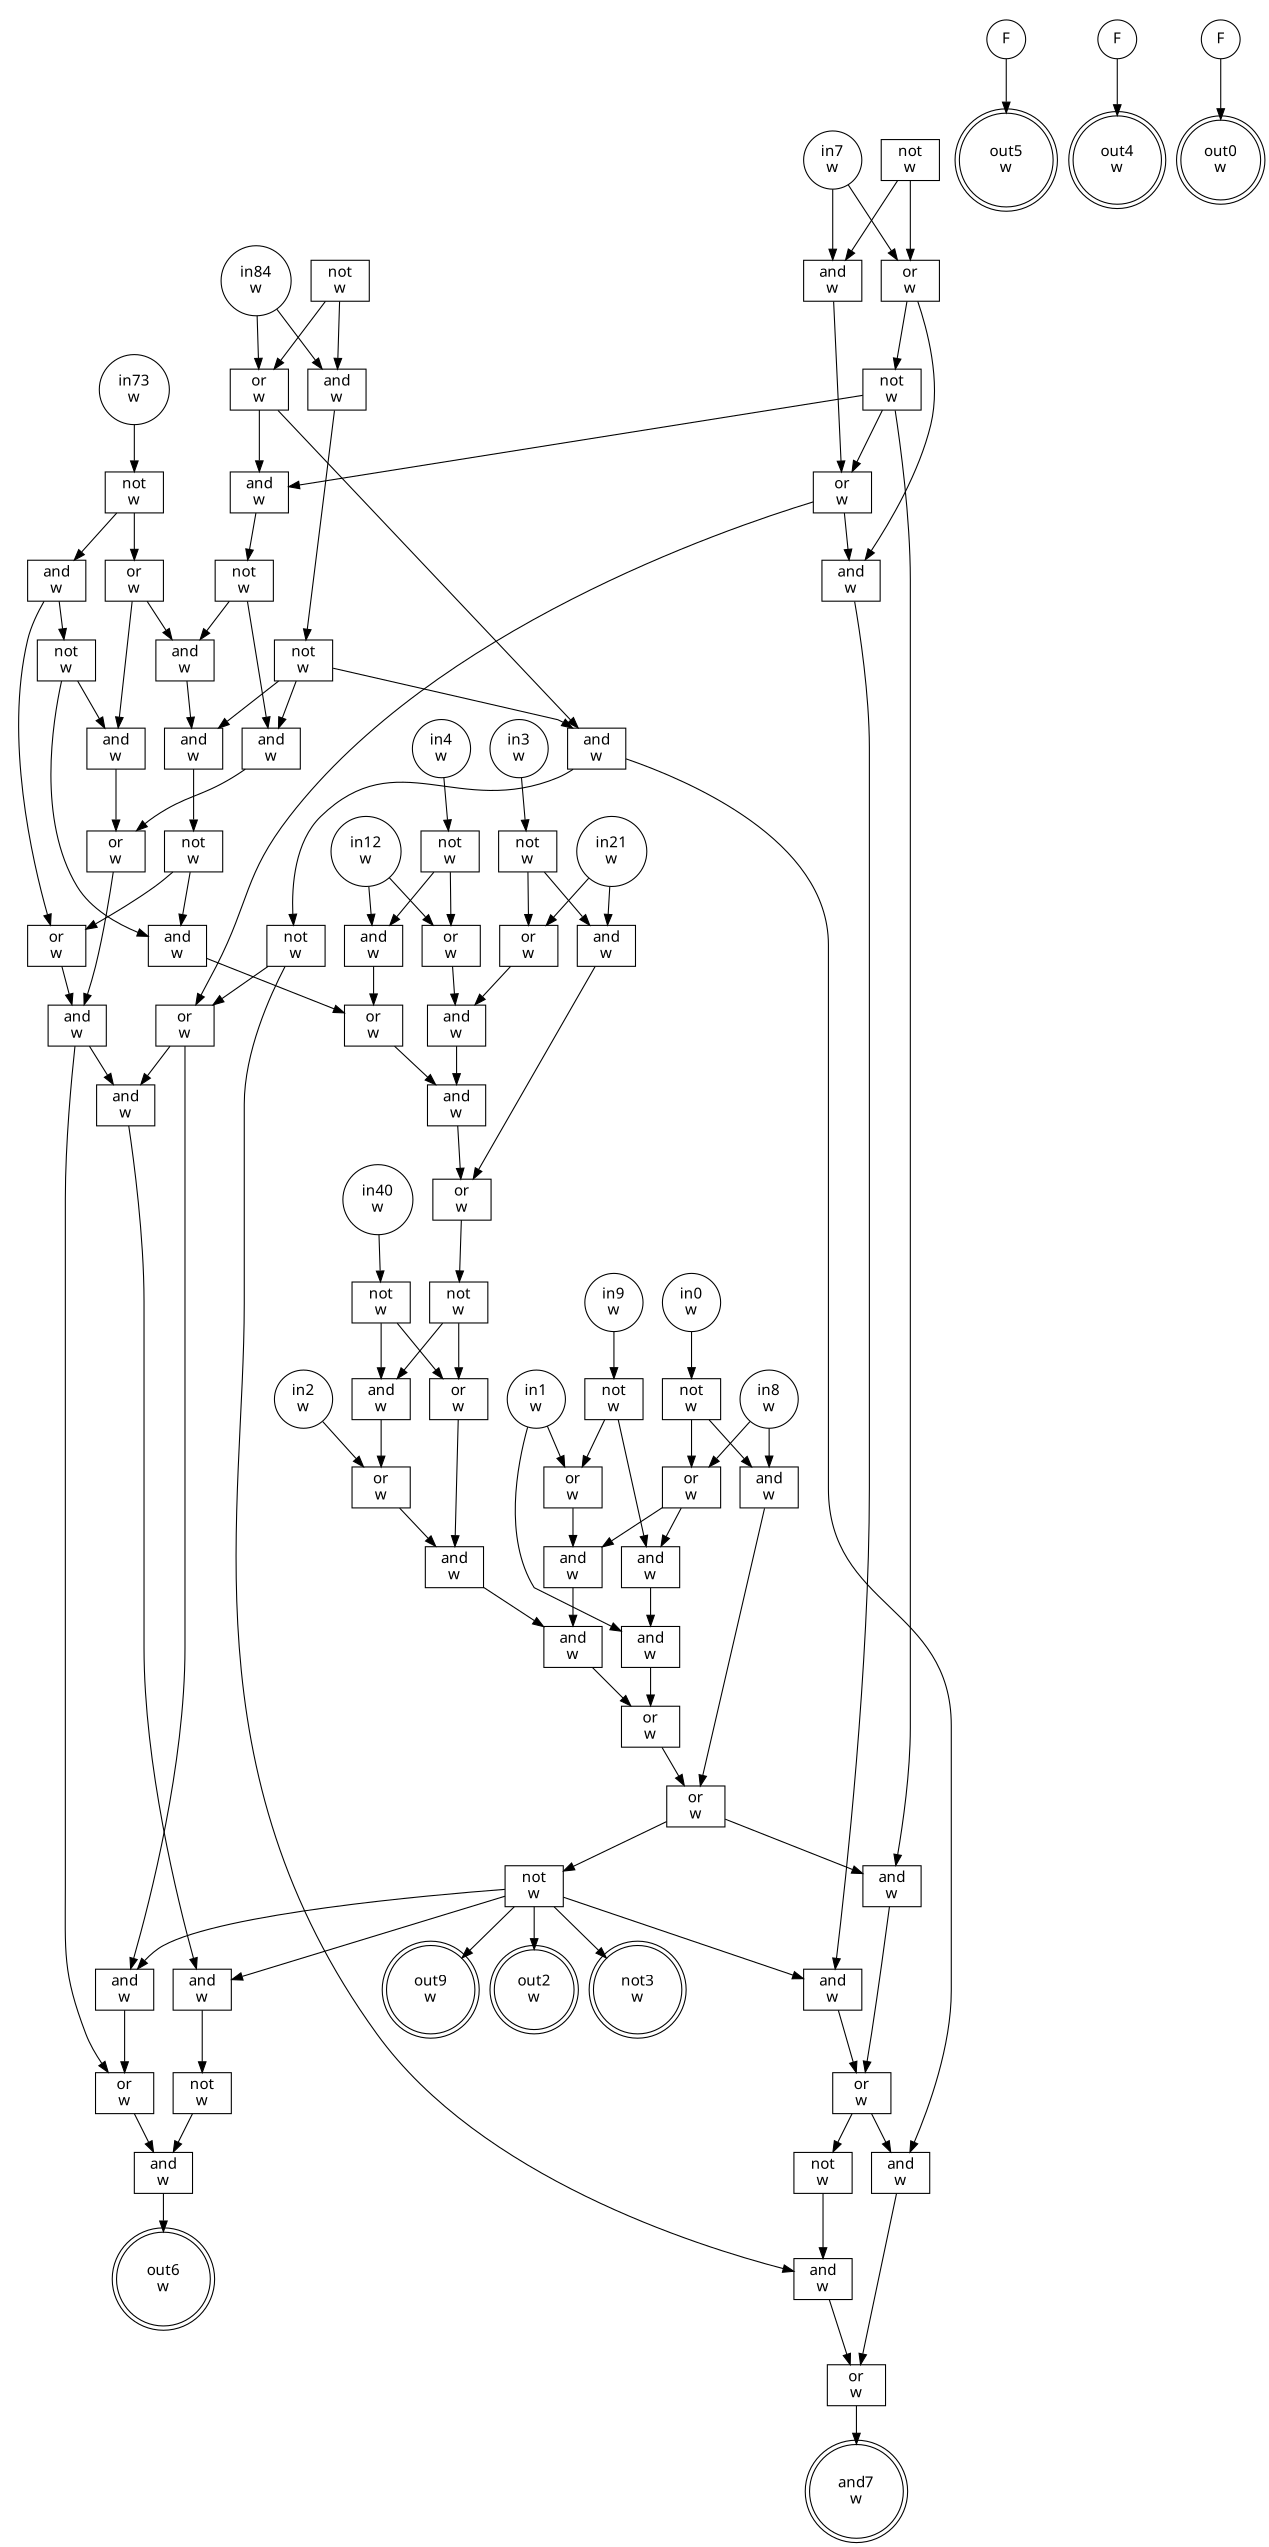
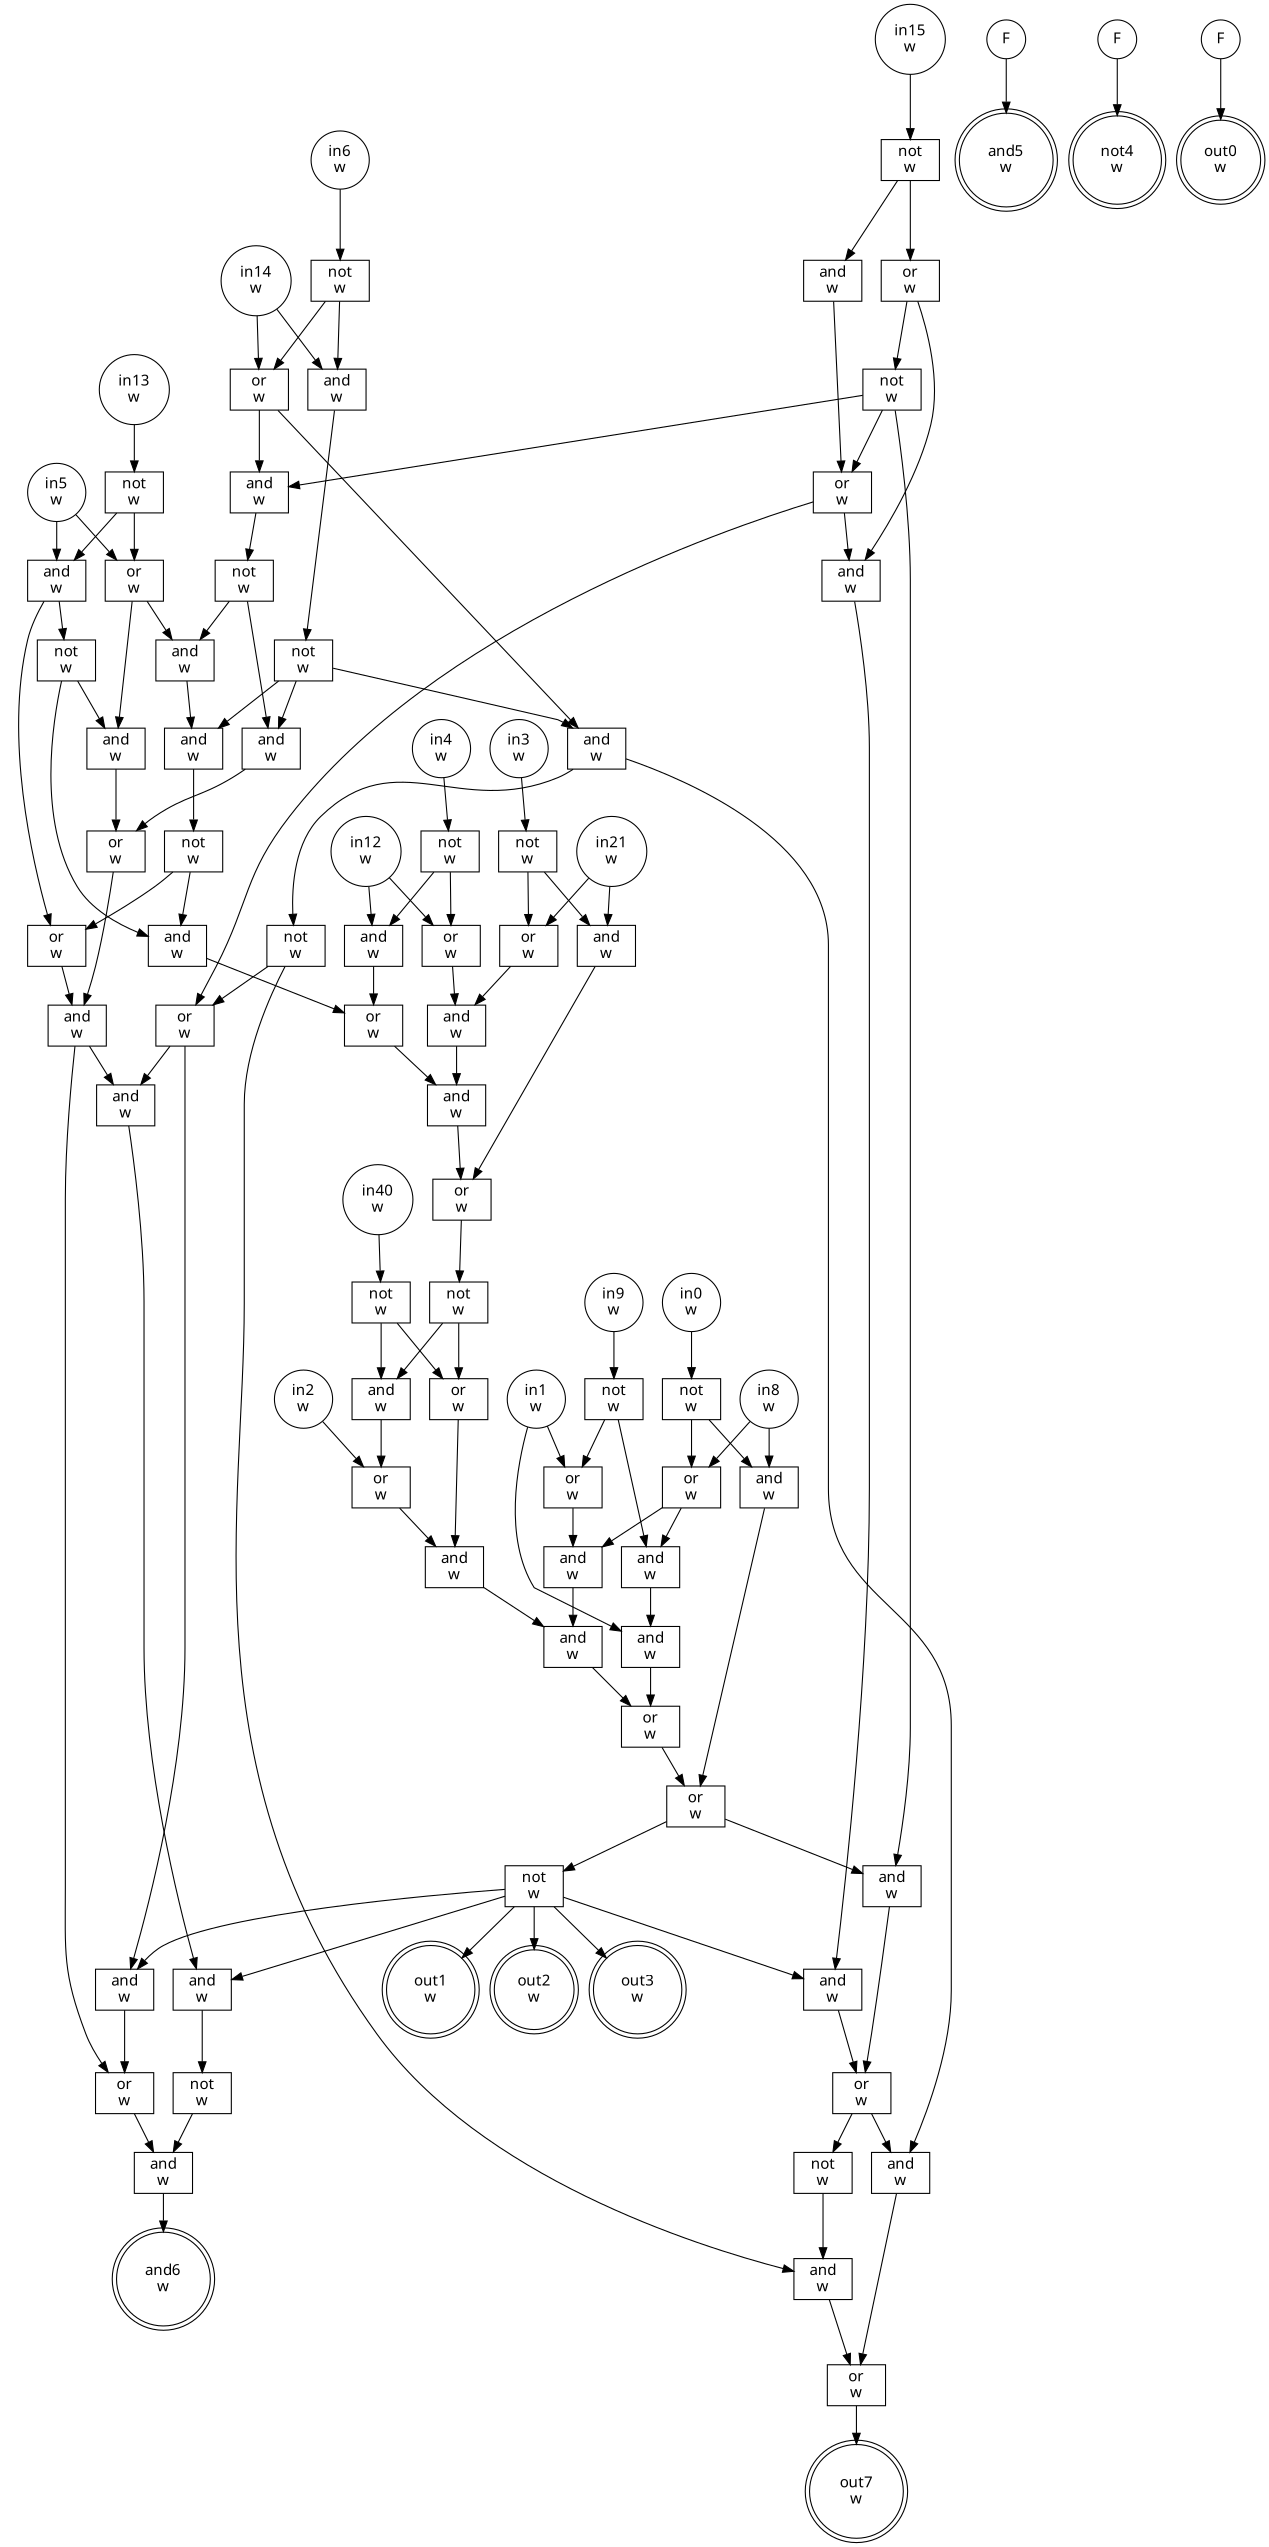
  digraph {
    node [fillcolor=white fontname=geneva shape=rect style=filled]
    edge [fontcolor=forestgreen fontname=Geneva]
    n1 [label="in0\nw" shape=circle]
    n2 [label="not\nw"]
    n3 [label="and\nw"]
    n4 [label="or\nw"]
    n5 [label="in1\nw" shape=circle]
    n6 [label="or\nw"]
    n7 [label="and\nw"]
    n8 [label="and\nw"]
    n9 [label="or\nw"]
    n10 [label="in2\nw" shape=circle]
    n11 [label="or\nw"]
    n12 [label="and\nw"]
    n13 [label="in3\nw" shape=circle]
    n14 [label="not\nw"]
    n15 [label="or\nw"]
    n16 [label="and\nw"]
    n17 [label="in4\nw" shape=circle]
    n18 [label="not\nw"]
    n19 [label="or\nw"]
    n20 [label="and\nw"]
+   n21 [label="in5\nw" shape=circle]
    n22 [label="or\nw"]
    n23 [label="and\nw"]
    n24 [label="and\nw"]
    n25 [label="and\nw"]
    n26 [label="or\nw"]
    n27 [label="not\nw"]
+   n28 [label="in6\nw" shape=circle]
    n29 [label="not\nw"]
    n30 [label="or\nw"]
    n31 [label="and\nw"]
-   n32 [label="in7\nw" shape=circle]
    n33 [label="and\nw"]
    n34 [label="or\nw"]
    n35 [label="or\nw"]
    n36 [label="not\nw"]
    n37 [label="and\nw"]
    n38 [label="in8\nw" shape=circle]
    n39 [label="or\nw"]
    n40 [label="and\nw"]
    n41 [label="in9\nw" shape=circle]
    n42 [label="not\nw"]
    n43 [label="in40\nw" shape=circle]
    n44 [label="not\nw"]
    n45 [label="or\nw"]
    n46 [label="and\nw"]
    n47 [label="in21\nw" shape=circle]
    n48 [label="and\nw"]
    n49 [label="or\nw"]
    n50 [label="in12\nw" shape=circle]
    n51 [label="or\nw"]
-   n52 [label="in73\nw" shape=circle]
+   n52 [label="in13\nw" shape=circle]
    n53 [label="not\nw"]
-   n54 [label="in84\nw" shape=circle]
+   n54 [label="in14\nw" shape=circle]
    n55 [label="and\nw"]
    n56 [label="and\nw"]
    n57 [label="not\nw"]
+   n58 [label="in15\nw" shape=circle]
    n59 [label="not\nw"]
    n60 [label=F shape=circle]
-   n61 [label="out5\nw" shape=doublecircle]
+   n61 [label="and5\nw" shape=doublecircle]
    n62 [label=F shape=circle]
-   n63 [label="out4\nw" shape=doublecircle]
+   n63 [label="not4\nw" shape=doublecircle]
    n64 [label=F shape=circle]
    n65 [label="out0\nw" shape=doublecircle]
    n66 [label="or\nw"]
    n67 [label="and\nw"]
    n68 [label="and\nw"]
    n69 [label="not\nw"]
    n70 [label="or\nw"]
    n71 [label="and\nw"]
    n72 [label="and\nw"]
    n73 [label="not\nw"]
    n74 [label="and\nw"]
    n75 [label="and\nw"]
    n76 [label="or\nw"]
    n77 [label="and\nw"]
    n78 [label="not\nw"]
    n79 [label="and\nw"]
    n80 [label="or\nw"]
    n81 [label="and\nw"]
    n82 [label="or\nw"]
    n83 [label="and\nw"]
    n84 [label="and\nw"]
    n85 [label="and\nw"]
    n86 [label="and\nw"]
    n87 [label="not\nw"]
    n88 [label="not\nw"]
    n89 [label="and\nw"]
    n90 [label="not\nw"]
-   n91 [label="out9\nw" shape=doublecircle]
+   n91 [label="out1\nw" shape=doublecircle]
    n92 [label="out2\nw" shape=doublecircle]
-   n93 [label="not3\nw" shape=doublecircle]
+   n93 [label="out3\nw" shape=doublecircle]
    n94 [label="not\nw"]
-   n95 [label="and7\nw" shape=doublecircle]
-   n96 [label="out6\nw" shape=doublecircle]
+   n95 [label="out7\nw" shape=doublecircle]
+   n96 [label="and6\nw" shape=doublecircle]
    n1 -> n2
    n2 -> n3
    n2 -> n4
    n3 -> n39
    n4 -> n8
    n4 -> n40
    n5 -> n6
    n5 -> n7
    n6 -> n8
    n7 -> n9
    n8 -> n89
    n9 -> n39
    n10 -> n11
    n11 -> n12
    n12 -> n89
    n13 -> n14
    n14 -> n15
    n14 -> n16
    n15 -> n48
    n16 -> n49
    n17 -> n18
    n18 -> n19
    n18 -> n20
    n19 -> n48
    n20 -> n51
+   n21 -> n22
+   n21 -> n23
    n22 -> n24
    n22 -> n25
    n23 -> n26
    n23 -> n27
    n24 -> n77
    n25 -> n76
    n26 -> n83
    n27 -> n25
    n27 -> n84
+   n28 -> n29
    n29 -> n30
    n29 -> n31
    n30 -> n55
    n30 -> n56
    n31 -> n57
-   n32 -> n33
-   n32 -> n34
    n33 -> n35
    n34 -> n36
    n34 -> n37
    n35 -> n37
    n35 -> n66
    n36 -> n35
    n36 -> n55
    n36 -> n67
    n37 -> n68
    n38 -> n3
    n38 -> n4
    n39 -> n67
    n39 -> n90
    n40 -> n7
    n41 -> n42
    n42 -> n6
    n42 -> n40
    n43 -> n44
    n44 -> n45
    n44 -> n46
    n45 -> n12
    n46 -> n11
    n47 -> n15
    n47 -> n16
    n48 -> n85
    n49 -> n88
    n50 -> n19
    n50 -> n20
    n51 -> n85
    n52 -> n53
    n53 -> n22
    n53 -> n23
    n54 -> n30
    n54 -> n31
    n55 -> n69
    n56 -> n73
    n56 -> n74
    n57 -> n56
    n57 -> n75
    n57 -> n77
+   n58 -> n59
    n59 -> n33
    n59 -> n34
    n60 -> n61
    n62 -> n63
    n64 -> n65
    n66 -> n71
    n66 -> n72
    n67 -> n70
    n68 -> n70
    n69 -> n24
    n69 -> n75
    n70 -> n74
    n70 -> n94
    n71 -> n81
    n72 -> n82
    n73 -> n66
    n73 -> n79
    n74 -> n80
    n75 -> n76
    n76 -> n83
    n77 -> n78
    n78 -> n26
    n78 -> n84
    n79 -> n80
    n80 -> n95
    n81 -> n87
    n82 -> n86
    n83 -> n71
    n83 -> n82
    n84 -> n51
    n85 -> n49
    n86 -> n96
    n87 -> n86
    n88 -> n45
    n88 -> n46
    n89 -> n9
    n90 -> n68
    n90 -> n72
    n90 -> n81
    n90 -> n91
    n90 -> n92
    n90 -> n93
    n94 -> n79
  }
